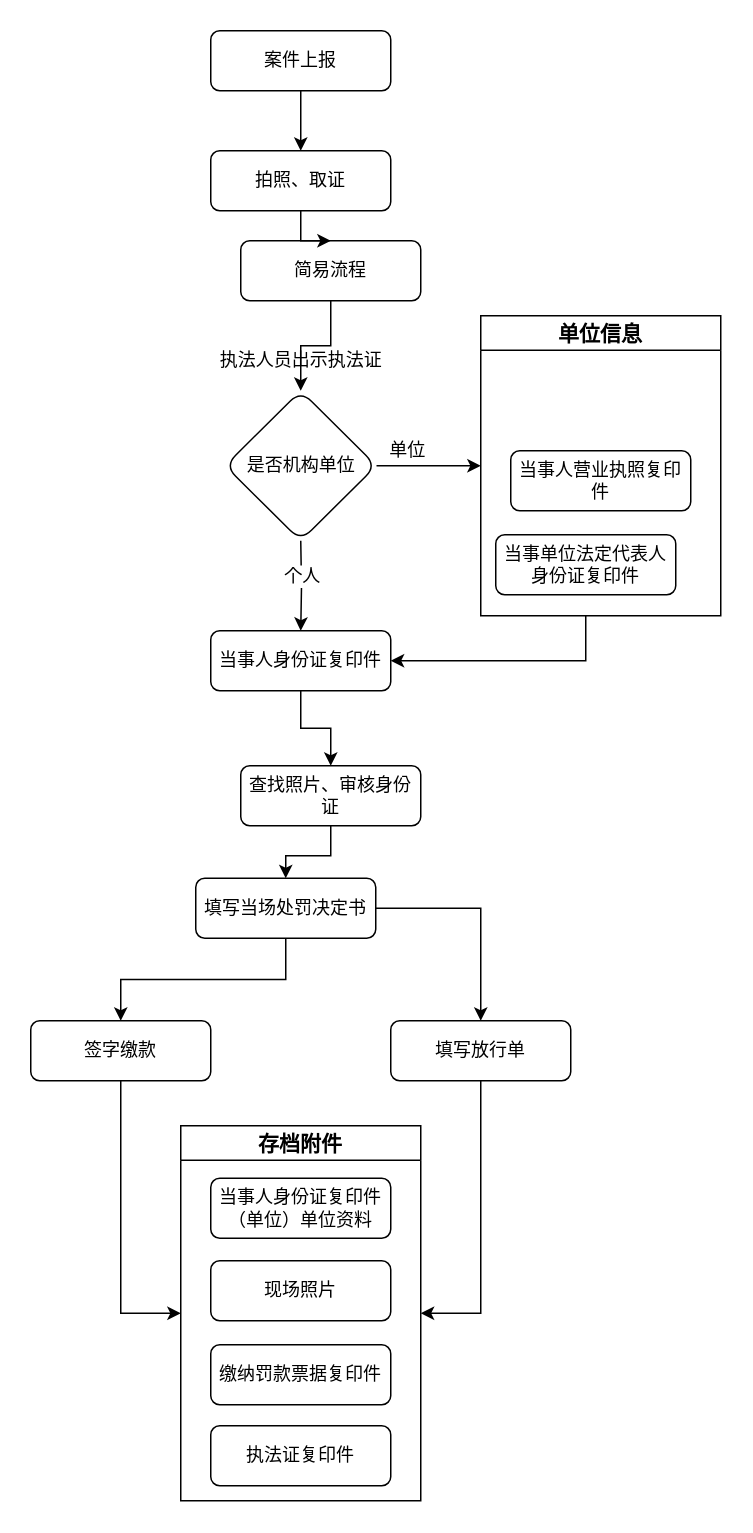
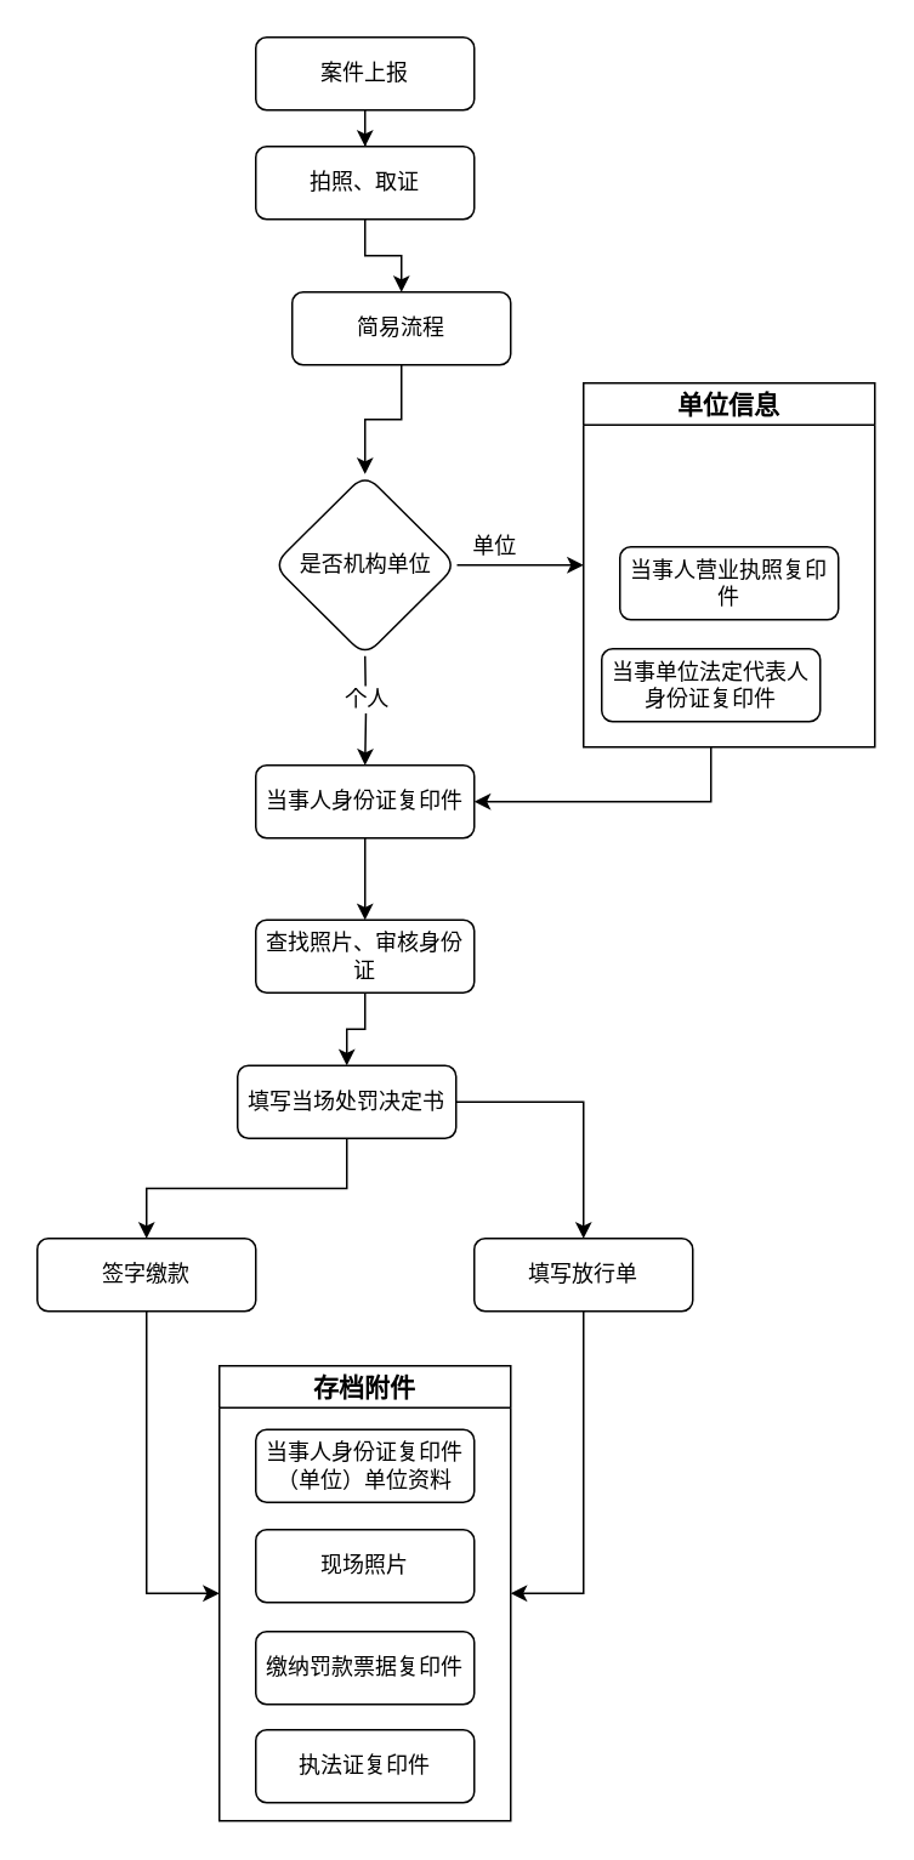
  <mxCell id="0" />
  <mxCell id="1" parent="0" />
  <mxCell id="2" value="案件上报" style="rounded=1;whiteSpace=wrap;html=1;fontSize=12;glass=0;strokeWidth=1;shadow=0;" vertex="1" parent="1"><mxGeometry x="140" y="20" width="120" height="40" as="geometry" /></mxCell>
- <mxCell id="3" value="拍照、取证" style="rounded=1;whiteSpace=wrap;html=1;fontSize=12;glass=0;strokeWidth=1;shadow=0;" vertex="1" parent="1"><mxGeometry x="140" y="100" width="120" height="40" as="geometry" /></mxCell>
+ <mxCell id="3" value="拍照、取证" style="rounded=1;whiteSpace=wrap;html=1;fontSize=12;glass=0;strokeWidth=1;shadow=0;" vertex="1" parent="1"><mxGeometry x="140" y="80" width="120" height="40" as="geometry" /></mxCell>
  <mxCell id="4" value="" style="edgeStyle=orthogonalEdgeStyle;rounded=0;orthogonalLoop=1;jettySize=auto;html=1;" edge="1" parent="1" source="2" target="3"><mxGeometry relative="1" as="geometry" /></mxCell>
  <mxCell id="5" style="edgeStyle=orthogonalEdgeStyle;rounded=0;orthogonalLoop=1;jettySize=auto;html=1;entryX=0.5;entryY=0;entryDx=0;entryDy=0;" edge="1" parent="1" source="6" target="22"><mxGeometry relative="1" as="geometry" /></mxCell>
  <mxCell id="6" value="简易流程" style="rounded=1;whiteSpace=wrap;html=1;fontSize=12;glass=0;strokeWidth=1;shadow=0;" vertex="1" parent="1"><mxGeometry x="160" y="160" width="120" height="40" as="geometry" /></mxCell>
  <mxCell id="7" value="" style="edgeStyle=orthogonalEdgeStyle;rounded=0;orthogonalLoop=1;jettySize=auto;html=1;" edge="1" parent="1" source="3" target="6"><mxGeometry relative="1" as="geometry" /></mxCell>
- <mxCell id="8" value="查找照片、审核身份证" style="rounded=1;whiteSpace=wrap;html=1;fontSize=12;glass=0;strokeWidth=1;shadow=0;" vertex="1" parent="1"><mxGeometry x="160" y="510" width="120" height="40" as="geometry" /></mxCell>
+ <mxCell id="8" value="查找照片、审核身份证" style="rounded=1;whiteSpace=wrap;html=1;fontSize=12;glass=0;strokeWidth=1;shadow=0;" vertex="1" parent="1"><mxGeometry x="140" y="505" width="120" height="40" as="geometry" /></mxCell>
  <mxCell id="9" value="填写当场处罚决定书" style="rounded=1;whiteSpace=wrap;html=1;fontSize=12;glass=0;strokeWidth=1;shadow=0;" vertex="1" parent="1"><mxGeometry x="130" y="585" width="120" height="40" as="geometry" /></mxCell>
  <mxCell id="10" value="" style="edgeStyle=orthogonalEdgeStyle;rounded=0;orthogonalLoop=1;jettySize=auto;html=1;" edge="1" parent="1" source="8" target="9"><mxGeometry relative="1" as="geometry" /></mxCell>
  <mxCell id="11" style="edgeStyle=orthogonalEdgeStyle;rounded=0;orthogonalLoop=1;jettySize=auto;html=1;entryX=0;entryY=0.5;entryDx=0;entryDy=0;" edge="1" parent="1" source="12" target="29"><mxGeometry relative="1" as="geometry" /></mxCell>
  <mxCell id="12" value="签字缴款" style="rounded=1;whiteSpace=wrap;html=1;fontSize=12;glass=0;strokeWidth=1;shadow=0;" vertex="1" parent="1"><mxGeometry x="20" y="680" width="120" height="40" as="geometry" /></mxCell>
  <mxCell id="13" value="" style="edgeStyle=orthogonalEdgeStyle;rounded=0;orthogonalLoop=1;jettySize=auto;html=1;" edge="1" parent="1" source="9" target="12"><mxGeometry relative="1" as="geometry" /></mxCell>
  <mxCell id="14" style="edgeStyle=orthogonalEdgeStyle;rounded=0;orthogonalLoop=1;jettySize=auto;html=1;entryX=1;entryY=0.5;entryDx=0;entryDy=0;" edge="1" parent="1" source="15" target="29"><mxGeometry relative="1" as="geometry" /></mxCell>
  <mxCell id="15" value="填写放行单" style="rounded=1;whiteSpace=wrap;html=1;fontSize=12;glass=0;strokeWidth=1;shadow=0;" vertex="1" parent="1"><mxGeometry x="260" y="680" width="120" height="40" as="geometry" /></mxCell>
  <mxCell id="16" value="" style="edgeStyle=orthogonalEdgeStyle;rounded=0;orthogonalLoop=1;jettySize=auto;html=1;" edge="1" parent="1" source="9" target="15"><mxGeometry relative="1" as="geometry" /></mxCell>
  <mxCell id="17" style="edgeStyle=orthogonalEdgeStyle;rounded=0;orthogonalLoop=1;jettySize=auto;html=1;entryX=0.5;entryY=0;entryDx=0;entryDy=0;" edge="1" parent="1" source="18" target="8"><mxGeometry relative="1" as="geometry"><mxPoint x="200" y="500" as="targetPoint" /></mxGeometry></mxCell>
  <mxCell id="18" value="当事人身份证复印件" style="rounded=1;whiteSpace=wrap;html=1;fontSize=12;glass=0;strokeWidth=1;shadow=0;" vertex="1" parent="1"><mxGeometry x="140" y="420" width="120" height="40" as="geometry" /></mxCell>
  <mxCell id="19" style="edgeStyle=orthogonalEdgeStyle;rounded=0;orthogonalLoop=1;jettySize=auto;html=1;entryX=0.5;entryY=0;entryDx=0;entryDy=0;fontFamily=Helvetica;fontSize=12;fontColor=default;" edge="1" parent="1" target="18"><mxGeometry relative="1" as="geometry"><mxPoint x="200" y="360" as="sourcePoint" /></mxGeometry></mxCell>
  <mxCell id="20" value="个人" style="edgeLabel;html=1;align=center;verticalAlign=middle;resizable=0;points=[];fontSize=12;fontFamily=Helvetica;fontColor=default;" vertex="1" connectable="0" parent="19"><mxGeometry x="0.525" y="-4" relative="1" as="geometry"><mxPoint x="4" y="-22" as="offset" /></mxGeometry></mxCell>
  <mxCell id="21" style="edgeStyle=orthogonalEdgeStyle;rounded=0;orthogonalLoop=1;jettySize=auto;html=1;exitX=1;exitY=0.5;exitDx=0;exitDy=0;entryX=0;entryY=0.5;entryDx=0;entryDy=0;fontFamily=Helvetica;fontSize=12;fontColor=default;" edge="1" parent="1" source="22" target="24"><mxGeometry relative="1" as="geometry" /></mxCell>
  <mxCell id="22" value="是否机构单位" style="rhombus;whiteSpace=wrap;html=1;rounded=1;glass=0;strokeWidth=1;shadow=0;" vertex="1" parent="1"><mxGeometry x="149.5" y="260" width="101" height="100" as="geometry" /></mxCell>
  <mxCell id="23" style="edgeStyle=orthogonalEdgeStyle;rounded=0;orthogonalLoop=1;jettySize=auto;html=1;entryX=1;entryY=0.5;entryDx=0;entryDy=0;fontFamily=Helvetica;fontSize=12;fontColor=default;" edge="1" parent="1" source="24" target="18"><mxGeometry relative="1" as="geometry"><Array as="points"><mxPoint x="390" y="440" /></Array></mxGeometry></mxCell>
  <mxCell id="24" value="单位信息" style="swimlane;fontSize=14;" vertex="1" parent="1"><mxGeometry x="320" y="210" width="160" height="200" as="geometry" /></mxCell>
  <mxCell id="25" value="当事人营业执照复印件" style="rounded=1;whiteSpace=wrap;html=1;fontSize=12;glass=0;strokeWidth=1;shadow=0;" vertex="1" parent="24"><mxGeometry x="20" y="90" width="120" height="40" as="geometry" /></mxCell>
  <mxCell id="26" value="当事单位法定代表人身份证复印件" style="rounded=1;whiteSpace=wrap;html=1;fontSize=12;glass=0;strokeWidth=1;shadow=0;" vertex="1" parent="24"><mxGeometry x="10" y="146" width="120" height="40" as="geometry" /></mxCell>
  <mxCell id="27" value="单位" style="text;html=1;align=center;verticalAlign=middle;resizable=0;points=[];autosize=1;strokeColor=none;fillColor=none;fontSize=12;fontFamily=Helvetica;fontColor=default;" vertex="1" parent="1"><mxGeometry x="250.5" y="290" width="40" height="20" as="geometry" /></mxCell>
- <mxCell id="28" value="&lt;span style=&quot;&quot;&gt;执法人员出示执法证&lt;/span&gt;" style="text;html=1;align=center;verticalAlign=middle;resizable=0;points=[];autosize=1;strokeColor=none;fillColor=none;" vertex="1" parent="1"><mxGeometry x="140" y="230" width="120" height="20" as="geometry" /></mxCell>
  <mxCell id="29" value="存档附件" style="swimlane;fontSize=14;" vertex="1" parent="1"><mxGeometry x="120" y="750" width="160" height="250" as="geometry" /></mxCell>
  <mxCell id="30" value="当事人身份证复印件&lt;br&gt;（单位）单位资料" style="rounded=1;whiteSpace=wrap;html=1;fontSize=12;glass=0;strokeWidth=1;shadow=0;" vertex="1" parent="29"><mxGeometry x="20" y="35" width="120" height="40" as="geometry" /></mxCell>
  <mxCell id="31" value="现场照片" style="rounded=1;whiteSpace=wrap;html=1;fontSize=12;glass=0;strokeWidth=1;shadow=0;" vertex="1" parent="29"><mxGeometry x="20" y="90" width="120" height="40" as="geometry" /></mxCell>
  <mxCell id="32" value="缴纳罚款票据复印件" style="rounded=1;whiteSpace=wrap;html=1;fontSize=12;glass=0;strokeWidth=1;shadow=0;" vertex="1" parent="29"><mxGeometry x="20" y="146" width="120" height="40" as="geometry" /></mxCell>
  <mxCell id="33" value="执法证复印件" style="rounded=1;whiteSpace=wrap;html=1;fontSize=12;glass=0;strokeWidth=1;shadow=0;" vertex="1" parent="1"><mxGeometry x="140" y="950" width="120" height="40" as="geometry" /></mxCell>
